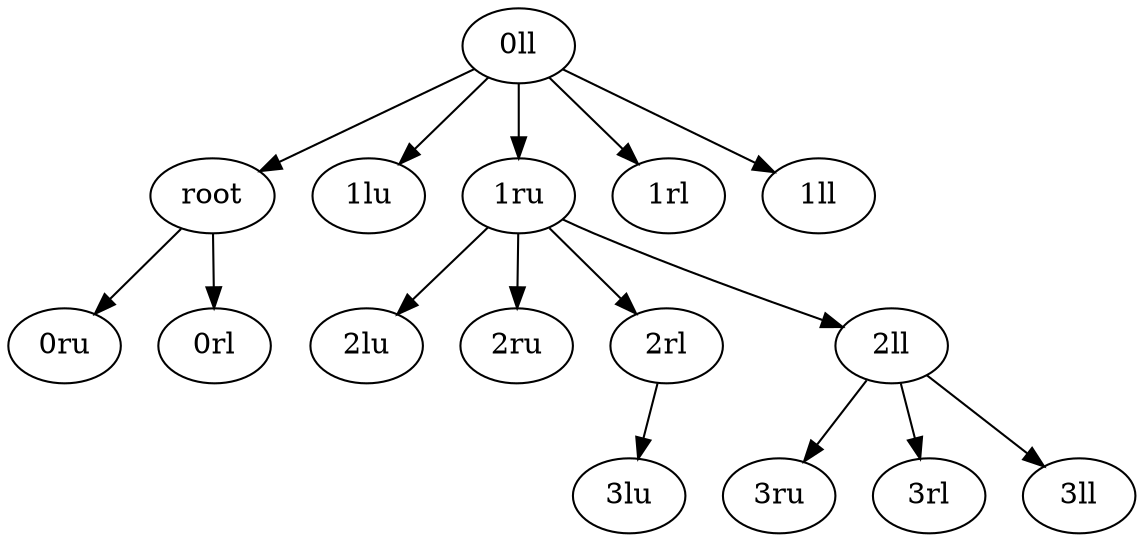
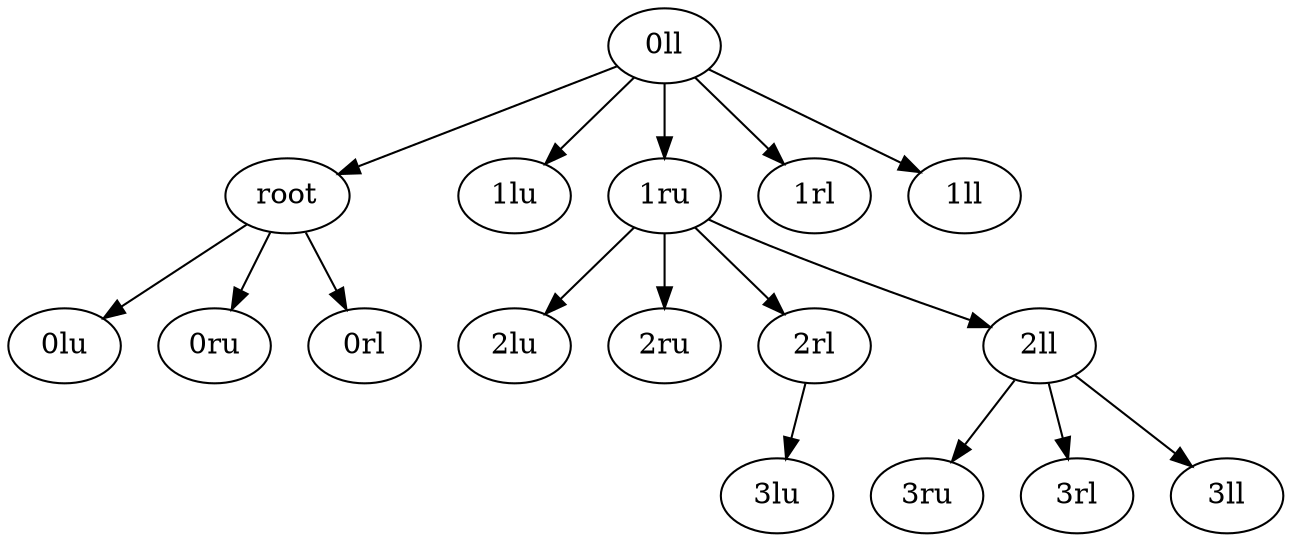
  digraph {
    root
+   "0lu"
    "0ru"
    "0rl"
    "0ll"
    "1lu"
    "1ru"
    "1rl"
    "1ll"
    "2lu"
    "2ru"
    "2rl"
    "2ll"
    "3lu"
    "3ru"
    "3rl"
    "3ll"
+   root -> "0lu"
    root -> "0ru"
    root -> "0rl"
    "0ll" -> root
    "0ll" -> "1lu"
    "0ll" -> "1ru"
    "0ll" -> "1rl"
    "0ll" -> "1ll"
    "1ru" -> "2lu"
    "1ru" -> "2ru"
    "1ru" -> "2rl"
    "1ru" -> "2ll"
    "2rl" -> "3lu"
    "2ll" -> "3ru"
    "2ll" -> "3rl"
    "2ll" -> "3ll"
  }
